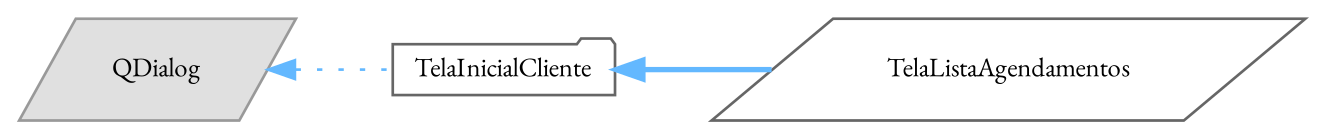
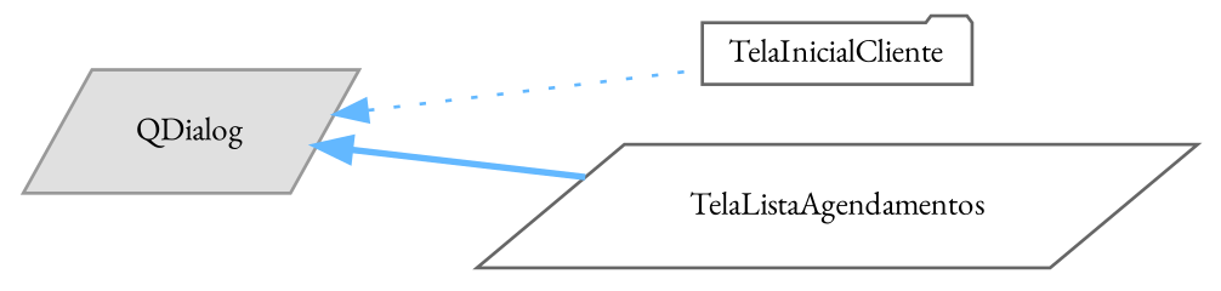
  digraph {
    fontname="EB Garamond"
    rankdir=LR
    node [color=grey40 fillcolor=white fontname="EB Garamond" fontsize=10 shape=parallelogram style=filled]
    edge [color=steelblue1 dir=back fontname="EB Garamond" fontsize=10 labelfontname=Helvetica labelfontsize=10]
    n1 [color=grey60 fillcolor="#E0E0E0" height=0.2 label=QDialog width=0.4]
    n2 [height=0.2 label=TelaInicialCliente shape=folder width=0.4]
    n3 [height=0.2 label=TelaListaAgendamentos width=0.4]
    n1 -> n2 [style=dotted]
-   n2 -> n3 [style=bold]
+   n1 -> n3 [style=bold]
  }
